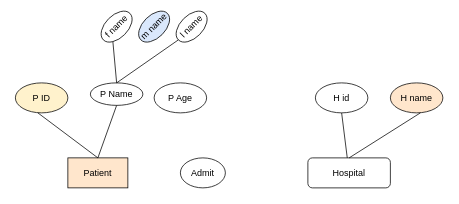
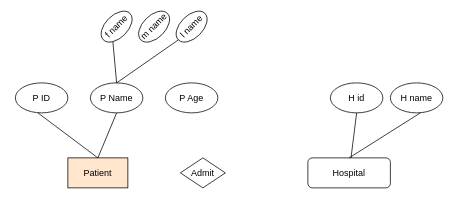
  <mxCell id="0" />
  <mxCell id="1" parent="0" />
  <mxCell id="2" value="Patient" style="rounded=0;whiteSpace=wrap;html=1;fillColor=#ffe6cc;" vertex="1" parent="1"><mxGeometry x="90" y="210" width="80" height="40" as="geometry" /></mxCell>
- <mxCell id="3" value="P Age" style="ellipse;whiteSpace=wrap;html=1;" vertex="1" parent="1"><mxGeometry x="205" y="110" width="70" height="40" as="geometry" /></mxCell>
- <mxCell id="4" value="P Name" style="ellipse;whiteSpace=wrap;html=1;" vertex="1" parent="1"><mxGeometry x="120" y="110" width="70" height="30" as="geometry" /></mxCell>
- <mxCell id="5" value="P ID" style="ellipse;whiteSpace=wrap;html=1;fillColor=#fff2cc;" vertex="1" parent="1"><mxGeometry x="20" y="110" width="70" height="40" as="geometry" /></mxCell>
+ <mxCell id="3" value="P Age" style="ellipse;whiteSpace=wrap;html=1;" vertex="1" parent="1"><mxGeometry x="220" y="110" width="70" height="40" as="geometry" /></mxCell>
+ <mxCell id="4" value="P Name" style="ellipse;whiteSpace=wrap;html=1;" vertex="1" parent="1"><mxGeometry x="120" y="110" width="70" height="40" as="geometry" /></mxCell>
+ <mxCell id="5" value="P ID" style="ellipse;whiteSpace=wrap;html=1;" vertex="1" parent="1"><mxGeometry x="20" y="110" width="70" height="40" as="geometry" /></mxCell>
  <mxCell id="6" value="" style="endArrow=none;html=1;rounded=0;exitX=0.5;exitY=0;exitDx=0;exitDy=0;" edge="1" parent="1" source="2"><mxGeometry width="50" height="50" relative="1" as="geometry"><mxPoint x="0" y="200" as="sourcePoint" /><mxPoint x="50" y="150" as="targetPoint" /></mxGeometry></mxCell>
  <mxCell id="7" value="" style="endArrow=none;html=1;rounded=0;entryX=0.5;entryY=1;entryDx=0;entryDy=0;" edge="1" parent="1" target="4"><mxGeometry width="50" height="50" relative="1" as="geometry"><mxPoint x="130" y="210" as="sourcePoint" /><mxPoint x="160" y="150" as="targetPoint" /></mxGeometry></mxCell>
  <mxCell id="8" value="l name" style="ellipse;whiteSpace=wrap;html=1;rotation=-45;" vertex="1" parent="1"><mxGeometry x="230" y="20" width="50" height="30" as="geometry" /></mxCell>
- <mxCell id="9" value="m name" style="ellipse;whiteSpace=wrap;html=1;rotation=-45;fillColor=#dae8fc;" vertex="1" parent="1"><mxGeometry x="180" y="20" width="50" height="30" as="geometry" /></mxCell>
+ <mxCell id="9" value="m name" style="ellipse;whiteSpace=wrap;html=1;rotation=-45;" vertex="1" parent="1"><mxGeometry x="180" y="20" width="50" height="30" as="geometry" /></mxCell>
  <mxCell id="10" value="f name" style="ellipse;whiteSpace=wrap;html=1;rotation=-45;" vertex="1" parent="1"><mxGeometry x="130" y="20" width="50" height="30" as="geometry" /></mxCell>
- <mxCell id="11" value="Admit" style="ellipse;whiteSpace=wrap;html=1;" vertex="1" parent="1"><mxGeometry x="240" y="210" width="60" height="40" as="geometry" /></mxCell>
+ <mxCell id="11" value="Admit" style="rhombus;whiteSpace=wrap;html=1;" vertex="1" parent="1"><mxGeometry x="240" y="210" width="60" height="40" as="geometry" /></mxCell>
  <mxCell id="12" value="" style="endArrow=none;html=1;rounded=0;entryX=0;entryY=1;entryDx=0;entryDy=0;exitX=0.5;exitY=0;exitDx=0;exitDy=0;" edge="1" parent="1" source="4" target="10"><mxGeometry width="50" height="50" relative="1" as="geometry"><mxPoint x="330" y="310" as="sourcePoint" /><mxPoint x="380" y="260" as="targetPoint" /></mxGeometry></mxCell>
  <mxCell id="13" value="" style="endArrow=none;html=1;rounded=0;entryX=0;entryY=0.5;entryDx=0;entryDy=0;exitX=0.5;exitY=0;exitDx=0;exitDy=0;" edge="1" parent="1" source="4" target="8"><mxGeometry width="50" height="50" relative="1" as="geometry"><mxPoint x="330" y="310" as="sourcePoint" /><mxPoint x="380" y="260" as="targetPoint" /></mxGeometry></mxCell>
  <mxCell id="14" value="Hospital" style="whiteSpace=wrap;html=1;rounded=1;" vertex="1" parent="1"><mxGeometry x="410" y="210" width="110" height="40" as="geometry" /></mxCell>
- <mxCell id="15" value="H id" style="ellipse;whiteSpace=wrap;html=1;" vertex="1" parent="1"><mxGeometry x="420" y="110" width="70" height="40" as="geometry" /></mxCell>
- <mxCell id="16" value="H name" style="ellipse;whiteSpace=wrap;html=1;fillColor=#ffe6cc;" vertex="1" parent="1"><mxGeometry x="520" y="110" width="70" height="40" as="geometry" /></mxCell>
+ <mxCell id="15" value="H id" style="ellipse;whiteSpace=wrap;html=1;" vertex="1" parent="1"><mxGeometry x="440" y="110" width="70" height="40" as="geometry" /></mxCell>
+ <mxCell id="16" value="H name" style="ellipse;whiteSpace=wrap;html=1;" vertex="1" parent="1"><mxGeometry x="520" y="110" width="70" height="40" as="geometry" /></mxCell>
  <mxCell id="17" value="" style="endArrow=none;html=1;rounded=0;entryX=0.5;entryY=1;entryDx=0;entryDy=0;" edge="1" parent="1" source="14" target="15"><mxGeometry width="50" height="50" relative="1" as="geometry"><mxPoint x="330" y="310" as="sourcePoint" /><mxPoint x="380" y="260" as="targetPoint" /></mxGeometry></mxCell>
  <mxCell id="18" value="" style="endArrow=none;html=1;rounded=0;exitX=0.5;exitY=0;exitDx=0;exitDy=0;" edge="1" parent="1" source="14"><mxGeometry width="50" height="50" relative="1" as="geometry"><mxPoint x="510" y="200" as="sourcePoint" /><mxPoint x="560" y="150" as="targetPoint" /></mxGeometry></mxCell>
